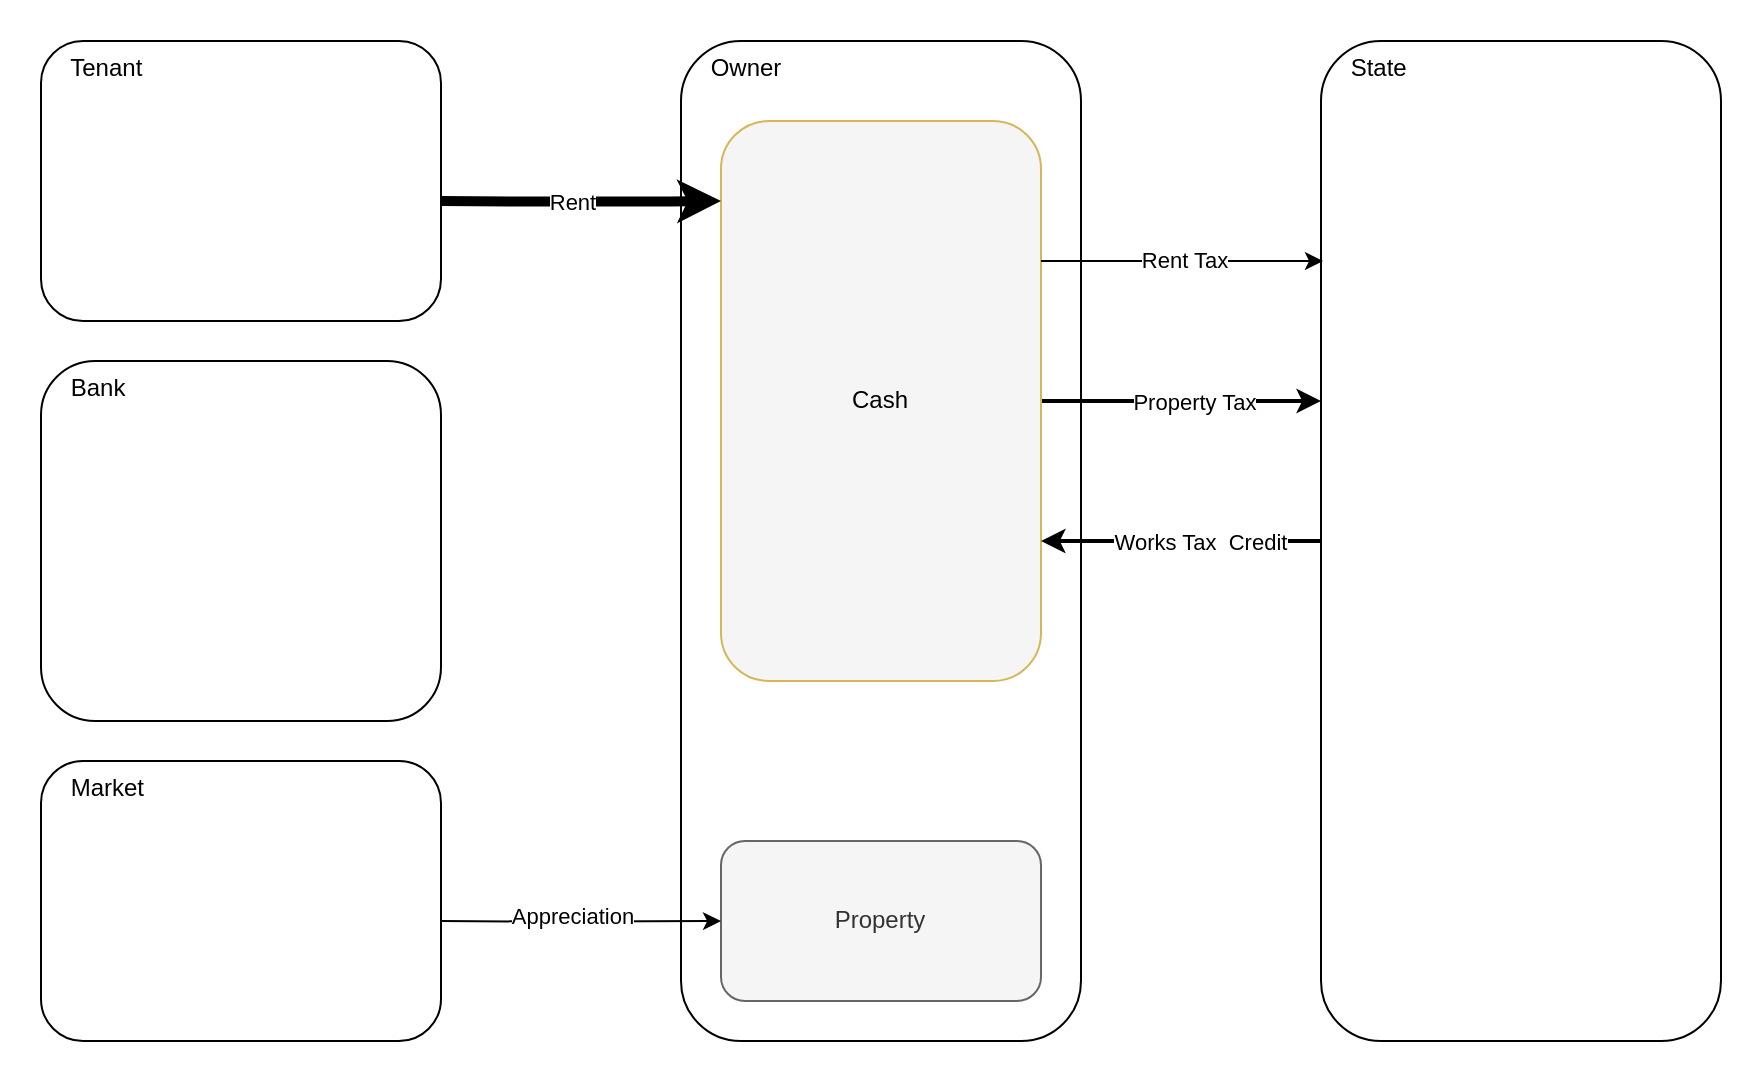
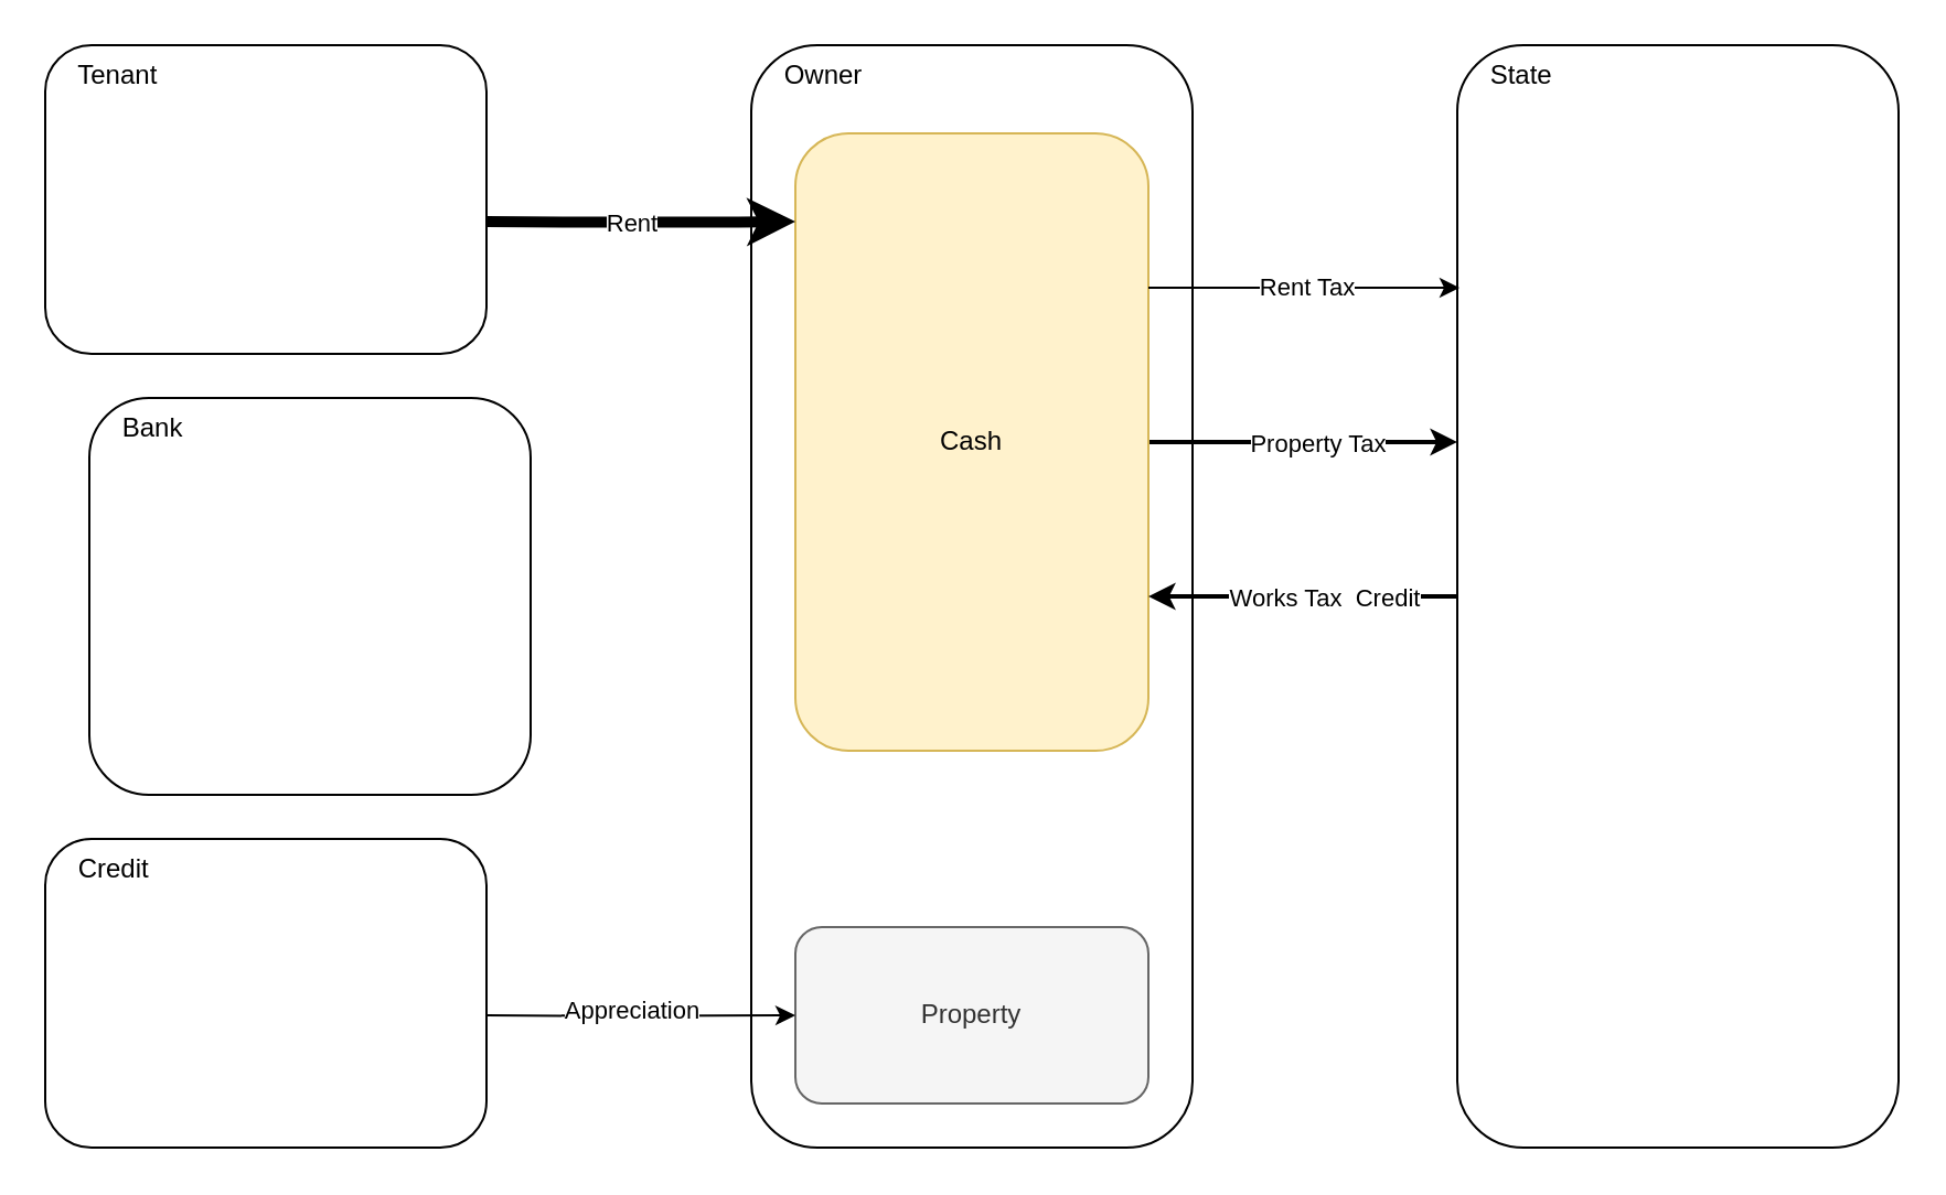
  <mxCell id="0" />
  <mxCell id="1" parent="0" />
  <mxCell id="2" value="&amp;nbsp; &amp;nbsp; Owner" style="rounded=1;whiteSpace=wrap;html=1;verticalAlign=top;align=left;" parent="1" vertex="1"><mxGeometry x="340" y="20" width="200" height="500" as="geometry" /></mxCell>
  <mxCell id="3" value="&amp;nbsp; &amp;nbsp; Tenant" style="rounded=1;whiteSpace=wrap;html=1;verticalAlign=top;align=left;" parent="1" vertex="1"><mxGeometry x="20" y="20" width="200" height="140" as="geometry" /></mxCell>
  <mxCell id="4" style="edgeStyle=orthogonalEdgeStyle;curved=1;rounded=0;orthogonalLoop=1;jettySize=auto;html=1;entryX=0;entryY=0.36;entryDx=0;entryDy=0;entryPerimeter=0;labelBackgroundColor=#FFFFFF;startArrow=none;startFill=0;strokeWidth=2;fillColor=#ffffff;" parent="1" source="6" target="16" edge="1"><mxGeometry relative="1" as="geometry" /></mxCell>
  <mxCell id="5" value="Property Tax" style="edgeLabel;html=1;align=center;verticalAlign=middle;resizable=0;points=[];" parent="4" vertex="1" connectable="0"><mxGeometry x="0.09" relative="1" as="geometry"><mxPoint as="offset" /></mxGeometry></mxCell>
- <mxCell id="6" value="Cash" style="rounded=1;whiteSpace=wrap;html=1;fillColor=#f5f5f5;strokeColor=#d6b656;" parent="1" vertex="1"><mxGeometry x="360" y="60" width="160" height="280" as="geometry" /></mxCell>
+ <mxCell id="6" value="Cash" style="rounded=1;whiteSpace=wrap;html=1;fillColor=#fff2cc;strokeColor=#d6b656;" parent="1" vertex="1"><mxGeometry x="360" y="60" width="160" height="280" as="geometry" /></mxCell>
  <mxCell id="7" value="Property" style="rounded=1;whiteSpace=wrap;html=1;fillColor=#f5f5f5;strokeColor=#666666;fontColor=#333333;" parent="1" vertex="1"><mxGeometry x="360" y="420" width="160" height="80" as="geometry" /></mxCell>
- <mxCell id="8" value="&amp;nbsp; &amp;nbsp; Bank" style="rounded=1;whiteSpace=wrap;html=1;verticalAlign=top;align=left;" parent="1" vertex="1"><mxGeometry x="20" y="180" width="200" height="180" as="geometry" /></mxCell>
- <mxCell id="9" value="&amp;nbsp; &amp;nbsp; Market" style="rounded=1;whiteSpace=wrap;html=1;verticalAlign=top;align=left;" parent="1" vertex="1"><mxGeometry x="20" y="380" width="200" height="140" as="geometry" /></mxCell>
+ <mxCell id="8" value="&amp;nbsp; &amp;nbsp; Bank" style="rounded=1;whiteSpace=wrap;html=1;verticalAlign=top;align=left;" parent="1" vertex="1"><mxGeometry x="40" y="180" width="200" height="180" as="geometry" /></mxCell>
+ <mxCell id="9" value="&amp;nbsp; &amp;nbsp; Credit" style="rounded=1;whiteSpace=wrap;html=1;verticalAlign=top;align=left;" parent="1" vertex="1"><mxGeometry x="20" y="380" width="200" height="140" as="geometry" /></mxCell>
  <mxCell id="10" style="edgeStyle=orthogonalEdgeStyle;curved=1;rounded=0;orthogonalLoop=1;jettySize=auto;html=1;labelBackgroundColor=#FFFFFF;startArrow=none;startFill=0;strokeWidth=1;fillColor=#ffffff;" parent="1" target="7" edge="1"><mxGeometry relative="1" as="geometry"><mxPoint x="220" y="460" as="sourcePoint" /></mxGeometry></mxCell>
  <mxCell id="11" value="Appreciation" style="edgeLabel;html=1;align=center;verticalAlign=middle;resizable=0;points=[];" parent="10" vertex="1" connectable="0"><mxGeometry x="-0.077" y="3" relative="1" as="geometry"><mxPoint as="offset" /></mxGeometry></mxCell>
  <mxCell id="12" style="edgeStyle=orthogonalEdgeStyle;curved=1;rounded=0;orthogonalLoop=1;jettySize=auto;html=1;entryX=0;entryY=0.143;entryDx=0;entryDy=0;labelBackgroundColor=#FFFFFF;startArrow=none;startFill=0;strokeWidth=5;fillColor=#ffffff;entryPerimeter=0;" parent="1" target="6" edge="1"><mxGeometry relative="1" as="geometry"><mxPoint x="220" y="100" as="sourcePoint" /></mxGeometry></mxCell>
  <mxCell id="13" value="Rent" style="edgeLabel;html=1;align=center;verticalAlign=middle;resizable=0;points=[];" parent="12" vertex="1" connectable="0"><mxGeometry x="-0.062" relative="1" as="geometry"><mxPoint as="offset" /></mxGeometry></mxCell>
  <mxCell id="14" style="edgeStyle=orthogonalEdgeStyle;curved=1;rounded=0;orthogonalLoop=1;jettySize=auto;html=1;entryX=1;entryY=0.75;entryDx=0;entryDy=0;labelBackgroundColor=#FFFFFF;startArrow=none;startFill=0;strokeWidth=2;fillColor=#ffffff;exitX=0;exitY=0.5;exitDx=0;exitDy=0;" parent="1" source="16" target="6" edge="1"><mxGeometry relative="1" as="geometry" /></mxCell>
  <mxCell id="15" value="Works Tax&amp;nbsp; Credit" style="edgeLabel;html=1;align=center;verticalAlign=middle;resizable=0;points=[];" parent="14" vertex="1" connectable="0"><mxGeometry x="0.057" relative="1" as="geometry"><mxPoint x="13.76" as="offset" /></mxGeometry></mxCell>
  <mxCell id="16" value="&amp;nbsp; &amp;nbsp; State" style="rounded=1;whiteSpace=wrap;html=1;verticalAlign=top;align=left;" parent="1" vertex="1"><mxGeometry x="660" y="20" width="200" height="500" as="geometry" /></mxCell>
  <mxCell id="17" style="edgeStyle=orthogonalEdgeStyle;curved=1;rounded=0;orthogonalLoop=1;jettySize=auto;html=1;exitX=1;exitY=0.25;exitDx=0;exitDy=0;labelBackgroundColor=#FFFFFF;startArrow=none;startFill=0;strokeWidth=1;fillColor=#ffffff;entryX=0.005;entryY=0.22;entryDx=0;entryDy=0;entryPerimeter=0;" parent="1" source="6" edge="1" target="16"><mxGeometry relative="1" as="geometry"><mxPoint x="660" y="100" as="targetPoint" /></mxGeometry></mxCell>
  <mxCell id="18" value="Rent Tax" style="edgeLabel;html=1;align=center;verticalAlign=middle;resizable=0;points=[];" parent="17" vertex="1" connectable="0"><mxGeometry x="0.2" y="1" relative="1" as="geometry"><mxPoint x="-14" as="offset" /></mxGeometry></mxCell>
